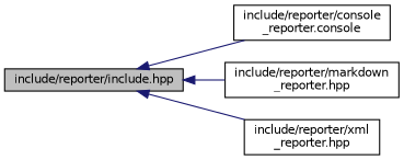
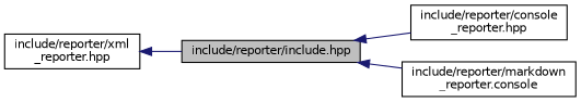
  digraph {
    rankdir=LR
    node [color=black fillcolor=white fontname=Helvetica fontsize=10 shape=record style=filled]
    edge [color=midnightblue dir=back fontname=Helvetica fontsize=10 labelfontname=Helvetica labelfontsize=10 style=solid]
    n1 [fillcolor=grey75 fontcolor=black height=0.2 label="include/reporter/include.hpp" width=0.4]
-   n2 [height=0.2 label="include/reporter/console\l_reporter.console" width=0.4]
-   n3 [height=0.2 label="include/reporter/markdown\l_reporter.hpp" width=0.4]
+   n2 [height=0.2 label="include/reporter/console\l_reporter.hpp" width=0.4]
+   n3 [height=0.2 label="include/reporter/markdown\l_reporter.console" width=0.4]
    n4 [height=0.2 label="include/reporter/xml\l_reporter.hpp" width=0.4]
    n1 -> n2
    n1 -> n3
-   n1 -> n4
+   n4 -> n1
  }
